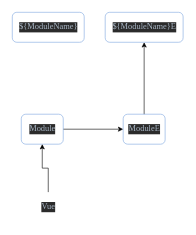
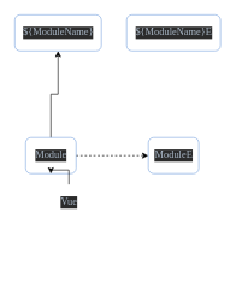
  <mxCell id="0" />
  <mxCell id="1" parent="0" />
- <mxCell id="2" value="" style="edgeStyle=orthogonalEdgeStyle;rounded=0;orthogonalLoop=1;jettySize=auto;html=1;" edge="1" parent="1" source="4" target="9"><mxGeometry relative="1" as="geometry" /></mxCell>
+ <mxCell id="2" value="" style="edgeStyle=orthogonalEdgeStyle;rounded=0;orthogonalLoop=1;jettySize=auto;html=1;dashed=1;" edge="1" parent="1" source="4" target="9"><mxGeometry relative="1" as="geometry" /></mxCell>
+ <mxCell id="3" value="" style="edgeStyle=orthogonalEdgeStyle;rounded=0;orthogonalLoop=1;jettySize=auto;html=1;" edge="1" parent="1" source="4" target="7"><mxGeometry relative="1" as="geometry" /></mxCell>
  <mxCell id="4" value="&lt;pre style=&quot;background-color: #2b2b2b ; color: #a9b7c6 ; font-family: &amp;#34;source code pro semibold&amp;#34; ; font-size: 10.5pt&quot;&gt;Module&lt;/pre&gt;" style="text;html=1;align=center;verticalAlign=middle;resizable=0;points=[];autosize=1;rounded=1;strokeColor=#7EA6E0;glass=0;" vertex="1" parent="1"><mxGeometry x="35" y="190" width="70" height="50" as="geometry" /></mxCell>
  <mxCell id="5" value="" style="edgeStyle=orthogonalEdgeStyle;rounded=0;orthogonalLoop=1;jettySize=auto;html=1;" edge="1" parent="1" source="6" target="4"><mxGeometry relative="1" as="geometry" /></mxCell>
- <mxCell id="6" value="&lt;pre style=&quot;background-color: #2b2b2b ; color: #a9b7c6 ; font-family: &amp;#34;source code pro semibold&amp;#34; ; font-size: 10.5pt&quot;&gt;Vue&lt;/pre&gt;" style="text;html=1;align=center;verticalAlign=middle;resizable=0;points=[];autosize=1;" vertex="1" parent="1"><mxGeometry x="60" y="320" width="40" height="50" as="geometry" /></mxCell>
+ <mxCell id="6" value="&lt;pre style=&quot;background-color: #2b2b2b ; color: #a9b7c6 ; font-family: &amp;#34;source code pro semibold&amp;#34; ; font-size: 10.5pt&quot;&gt;Vue&lt;/pre&gt;" style="text;html=1;align=center;verticalAlign=middle;resizable=0;points=[];autosize=1;" vertex="1" parent="1"><mxGeometry x="75" y="255" width="40" height="50" as="geometry" /></mxCell>
  <mxCell id="7" value="&lt;pre style=&quot;background-color: #2b2b2b ; color: #a9b7c6 ; font-family: &amp;#34;source code pro semibold&amp;#34; ; font-size: 10.5pt&quot;&gt;${ModuleName}&lt;/pre&gt;" style="text;html=1;align=center;verticalAlign=middle;resizable=0;points=[];autosize=1;rounded=1;glass=0;strokeColor=#7EA6E0;" vertex="1" parent="1"><mxGeometry x="20" y="20" width="120" height="50" as="geometry" /></mxCell>
- <mxCell id="8" value="" style="edgeStyle=orthogonalEdgeStyle;rounded=0;orthogonalLoop=1;jettySize=auto;html=1;" edge="1" parent="1" source="9" target="10"><mxGeometry relative="1" as="geometry" /></mxCell>
  <mxCell id="9" value="&lt;pre style=&quot;background-color: #2b2b2b ; color: #a9b7c6 ; font-family: &amp;#34;source code pro semibold&amp;#34; ; font-size: 10.5pt&quot;&gt;ModuleE&lt;/pre&gt;" style="text;html=1;align=center;verticalAlign=middle;resizable=0;points=[];autosize=1;rounded=1;strokeColor=#7EA6E0;glass=0;" vertex="1" parent="1"><mxGeometry x="205" y="190" width="70" height="50" as="geometry" /></mxCell>
  <mxCell id="10" value="&lt;pre style=&quot;background-color: #2b2b2b ; color: #a9b7c6 ; font-family: &amp;#34;source code pro semibold&amp;#34; ; font-size: 10.5pt&quot;&gt;${ModuleName}E&lt;/pre&gt;" style="text;html=1;align=center;verticalAlign=middle;resizable=0;points=[];autosize=1;rounded=1;strokeColor=#7EA6E0;glass=0;" vertex="1" parent="1"><mxGeometry x="175" y="20" width="130" height="50" as="geometry" /></mxCell>
